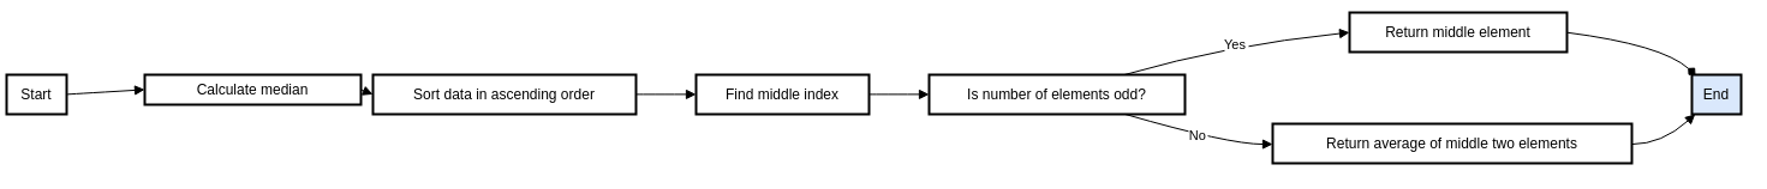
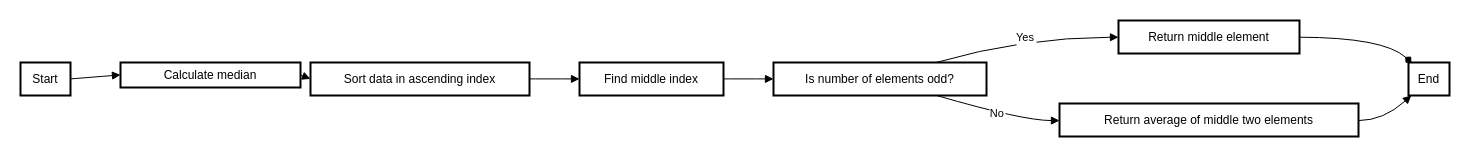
  <mxCell id="0" />
  <mxCell id="1" parent="0" />
- <mxCell id="2" value="Start" style="whiteSpace=wrap;strokeWidth=2;" vertex="1" parent="1"><mxGeometry x="5" y="62" width="50" height="33" as="geometry" /></mxCell>
+ <mxCell id="2" value="Start" style="whiteSpace=wrap;strokeWidth=2;" vertex="1" parent="1"><mxGeometry y="62" width="50" height="33" as="geometry" x="20" /></mxCell>
  <mxCell id="3" value="Calculate median" style="whiteSpace=wrap;strokeWidth=2;" vertex="1" parent="1"><mxGeometry x="120" y="62" width="180" height="25" as="geometry" /></mxCell>
- <mxCell id="4" value="Sort data in ascending order" style="whiteSpace=wrap;strokeWidth=2;" vertex="1" parent="1"><mxGeometry x="310" y="62" width="219" height="33" as="geometry" /></mxCell>
+ <mxCell id="4" value="Sort data in ascending index" style="whiteSpace=wrap;strokeWidth=2;" vertex="1" parent="1"><mxGeometry x="310" y="62" width="219" height="33" as="geometry" /></mxCell>
  <mxCell id="5" value="Find middle index" style="whiteSpace=wrap;strokeWidth=2;" vertex="1" parent="1"><mxGeometry x="579" y="62" width="144" height="33" as="geometry" /></mxCell>
  <mxCell id="6" value="Is number of elements odd?" style="whiteSpace=wrap;strokeWidth=2;" vertex="1" parent="1"><mxGeometry x="773" y="62" width="213" height="33" as="geometry" /></mxCell>
- <mxCell id="7" value="Return middle element" style="whiteSpace=wrap;strokeWidth=2;" vertex="1" parent="1"><mxGeometry x="1123" y="10" width="181" height="33" as="geometry" /></mxCell>
+ <mxCell id="7" value="Return middle element" style="whiteSpace=wrap;strokeWidth=2;" vertex="1" parent="1"><mxGeometry x="1118" width="181" height="33" as="geometry" y="20" /></mxCell>
  <mxCell id="8" value="Return average of middle two elements" style="whiteSpace=wrap;strokeWidth=2;" vertex="1" parent="1"><mxGeometry x="1059" y="103" width="299" height="33" as="geometry" /></mxCell>
- <mxCell id="9" value="End" style="whiteSpace=wrap;strokeWidth=2;fillColor=#dae8fc;" vertex="1" parent="1"><mxGeometry x="1408" y="62" width="41" height="33" as="geometry" /></mxCell>
+ <mxCell id="9" value="End" style="whiteSpace=wrap;strokeWidth=2;" vertex="1" parent="1"><mxGeometry x="1408" y="62" width="41" height="33" as="geometry" /></mxCell>
  <mxCell id="10" value="" style="curved=1;startArrow=none;endArrow=block;exitX=1.001;exitY=0.497;entryX=0.0;entryY=0.497;" edge="1" parent="1" source="2" target="3"><mxGeometry relative="1" as="geometry"><Array as="points" /></mxGeometry></mxCell>
  <mxCell id="11" value="" style="curved=1;startArrow=none;endArrow=block;exitX=1.001;exitY=0.497;entryX=0.0;entryY=0.497;" edge="1" parent="1" source="3" target="4"><mxGeometry relative="1" as="geometry"><Array as="points" /></mxGeometry></mxCell>
  <mxCell id="12" value="" style="curved=1;startArrow=none;endArrow=block;exitX=0.999;exitY=0.497;entryX=-0.002;entryY=0.497;" edge="1" parent="1" source="4" target="5"><mxGeometry relative="1" as="geometry"><Array as="points" /></mxGeometry></mxCell>
  <mxCell id="13" value="" style="curved=1;startArrow=none;endArrow=block;exitX=0.999;exitY=0.497;entryX=-0.001;entryY=0.497;" edge="1" parent="1" source="5" target="6"><mxGeometry relative="1" as="geometry"><Array as="points" /></mxGeometry></mxCell>
  <mxCell id="14" value="Yes" style="curved=1;startArrow=none;endArrow=block;exitX=0.768;exitY=-0.009;entryX=0.003;entryY=0.506;" edge="1" parent="1" source="6" target="7"><mxGeometry relative="1" as="geometry"><Array as="points"><mxPoint x="1022" y="37" /></Array></mxGeometry></mxCell>
  <mxCell id="15" value="No" style="curved=1;startArrow=none;endArrow=block;exitX=0.768;exitY=1.003;entryX=0.001;entryY=0.518;" edge="1" parent="1" source="6" target="8"><mxGeometry relative="1" as="geometry"><Array as="points"><mxPoint x="1022" y="120" /></Array></mxGeometry></mxCell>
  <mxCell id="16" value="" style="curved=1;startArrow=none;endArrow=diamond;exitX=1.0;exitY=0.506;entryX=0.065;entryY=-0.009;" edge="1" parent="1" source="7" target="9"><mxGeometry relative="1" as="geometry"><Array as="points"><mxPoint x="1383" y="37" /></Array></mxGeometry></mxCell>
  <mxCell id="17" value="" style="curved=1;startArrow=none;endArrow=block;exitX=1.001;exitY=0.518;entryX=0.065;entryY=1.003;" edge="1" parent="1" source="8" target="9"><mxGeometry relative="1" as="geometry"><Array as="points"><mxPoint x="1383" y="120" /></Array></mxGeometry></mxCell>
